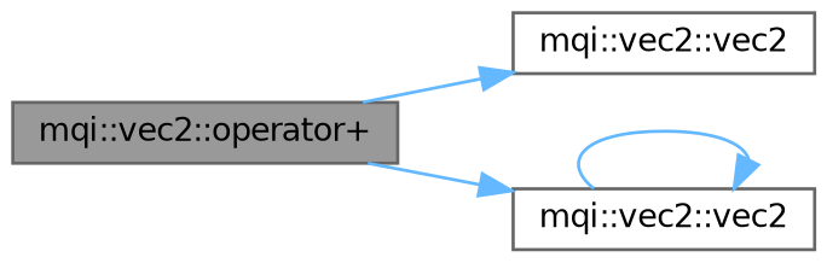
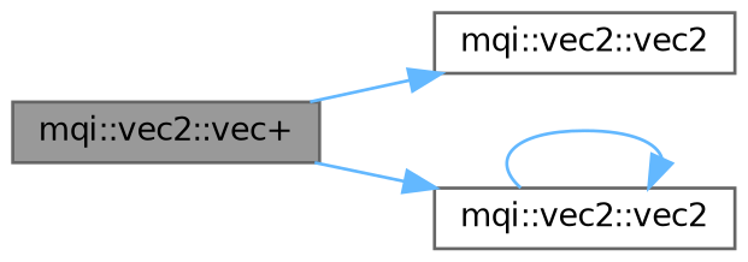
  digraph {
    rankdir=LR
    node [color=grey40 fillcolor=white fontname=Helvetica fontsize=10 shape=box style=filled]
    edge [color=steelblue1 fontname=Helvetica fontsize=10 labelfontname=Helvetica labelfontsize=10 style=solid]
-   n1 [color=gray40 fillcolor=grey60 fontcolor=black height=0.2 label="mqi::vec2::operator+" width=0.4]
+   n1 [color=gray40 fillcolor=grey60 fontcolor=black height=0.2 label="mqi::vec2::vec+" width=0.4]
    n2 [height=0.2 label="mqi::vec2::vec2" width=0.4]
    n3 [height=0.2 label="mqi::vec2::vec2" width=0.4]
    n1 -> n2
    n1 -> n3
    n3 -> n3
  }
